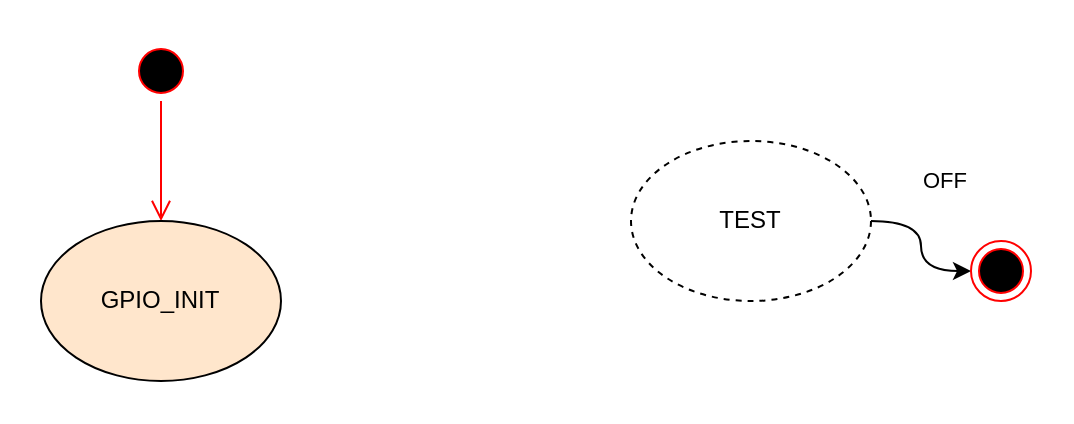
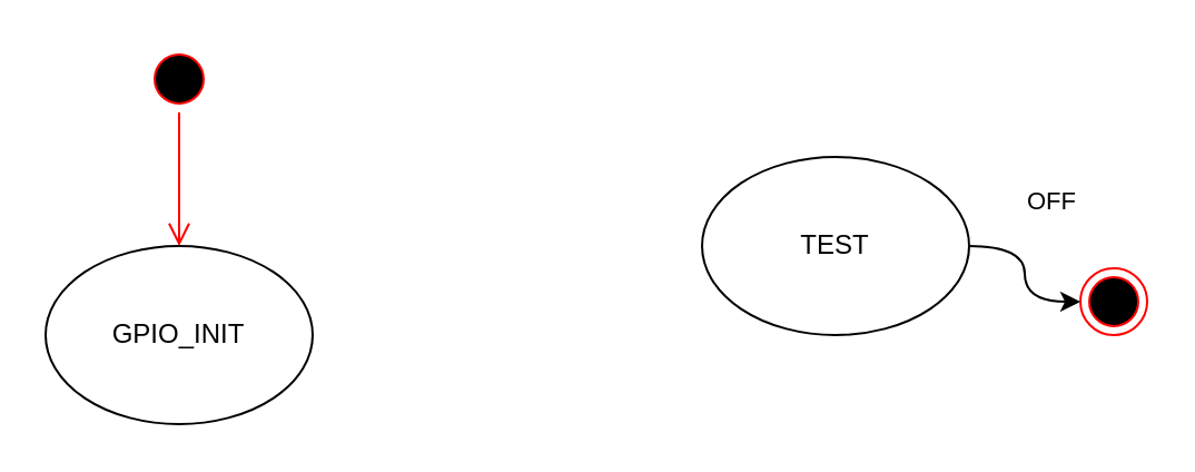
  <mxCell id="0" />
  <mxCell id="1" parent="0" />
  <mxCell id="2" value="" style="ellipse;html=1;shape=startState;fillColor=#000000;strokeColor=#ff0000;" vertex="1" parent="1"><mxGeometry x="65" y="20" width="30" height="30" as="geometry" /></mxCell>
  <mxCell id="3" value="" style="edgeStyle=orthogonalEdgeStyle;html=1;verticalAlign=bottom;endArrow=open;endSize=8;strokeColor=#ff0000;" edge="1" source="2" parent="1"><mxGeometry relative="1" as="geometry"><mxPoint x="80" y="110" as="targetPoint" /></mxGeometry></mxCell>
- <mxCell id="4" value="GPIO_INIT" style="ellipse;whiteSpace=wrap;html=1;fillColor=#ffe6cc;" vertex="1" parent="1"><mxGeometry x="20" y="110" width="120" height="80" as="geometry" /></mxCell>
+ <mxCell id="4" value="GPIO_INIT" style="ellipse;whiteSpace=wrap;html=1;" vertex="1" parent="1"><mxGeometry x="20" y="110" width="120" height="80" as="geometry" /></mxCell>
  <mxCell id="5" value="" style="edgeStyle=orthogonalEdgeStyle;curved=1;rounded=0;orthogonalLoop=1;jettySize=auto;html=1;" edge="1" parent="1" source="7" target="8"><mxGeometry relative="1" as="geometry" /></mxCell>
  <mxCell id="6" value="OFF" style="edgeLabel;html=1;align=center;verticalAlign=middle;resizable=0;points=[];" vertex="1" connectable="0" parent="5"><mxGeometry x="-0.312" y="8" relative="1" as="geometry"><mxPoint x="3" y="-22" as="offset" /></mxGeometry></mxCell>
- <mxCell id="7" value="TEST" style="ellipse;whiteSpace=wrap;html=1;dashed=1;" vertex="1" parent="1"><mxGeometry x="315" y="70" width="120" height="80" as="geometry" /></mxCell>
+ <mxCell id="7" value="TEST" style="ellipse;whiteSpace=wrap;html=1;" vertex="1" parent="1"><mxGeometry x="315" y="70" width="120" height="80" as="geometry" /></mxCell>
  <mxCell id="8" value="" style="ellipse;html=1;shape=endState;fillColor=#000000;strokeColor=#ff0000;" vertex="1" parent="1"><mxGeometry x="485" y="120" width="30" height="30" as="geometry" /></mxCell>
